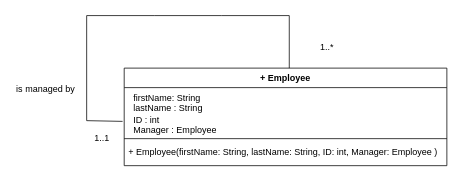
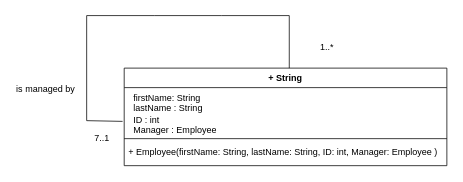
  <mxCell id="0" />
  <mxCell id="1" parent="0" />
- <mxCell id="2" value="+ Employee&lt;div&gt;&lt;br&gt;&lt;/div&gt;" style="swimlane;fontStyle=1;align=center;verticalAlign=top;childLayout=stackLayout;horizontal=1;startSize=26;horizontalStack=0;resizeParent=1;resizeParentMax=0;resizeLast=0;collapsible=1;marginBottom=0;whiteSpace=wrap;html=1;" parent="1" vertex="1"><mxGeometry x="165" y="90" width="430" height="130" as="geometry" /></mxCell>
+ <mxCell id="2" value="+ String&lt;div&gt;&lt;br&gt;&lt;/div&gt;" style="swimlane;fontStyle=1;align=center;verticalAlign=top;childLayout=stackLayout;horizontal=1;startSize=26;horizontalStack=0;resizeParent=1;resizeParentMax=0;resizeLast=0;collapsible=1;marginBottom=0;whiteSpace=wrap;html=1;" parent="1" vertex="1"><mxGeometry x="165" y="90" width="430" height="130" as="geometry" /></mxCell>
  <mxCell id="3" value="&amp;nbsp; firstName: String&lt;div&gt;&amp;nbsp; lastName : String&lt;/div&gt;&lt;div&gt;&amp;nbsp; ID : int&lt;br&gt;&lt;/div&gt;&lt;div&gt;&amp;nbsp; Manager : Employee&lt;/div&gt;&lt;div&gt;&lt;br&gt;&lt;/div&gt;" style="text;strokeColor=none;fillColor=none;align=left;verticalAlign=top;spacingLeft=4;spacingRight=4;overflow=hidden;rotatable=0;points=[[0,0.5],[1,0.5]];portConstraint=eastwest;whiteSpace=wrap;html=1;" parent="2" vertex="1"><mxGeometry y="26" width="430" height="64" as="geometry" /></mxCell>
  <mxCell id="4" value="" style="line;strokeWidth=1;fillColor=none;align=left;verticalAlign=middle;spacingTop=-1;spacingLeft=3;spacingRight=3;rotatable=0;labelPosition=right;points=[];portConstraint=eastwest;strokeColor=inherit;" parent="2" vertex="1"><mxGeometry y="90" width="430" height="8" as="geometry" /></mxCell>
  <mxCell id="5" value="&lt;div&gt;+ Employee(firstName: String, lastName: String, ID: int, Manager: Employee )&lt;/div&gt;&lt;div&gt;&lt;br&gt;&lt;/div&gt;" style="text;strokeColor=none;fillColor=none;align=left;verticalAlign=top;spacingLeft=4;spacingRight=4;overflow=hidden;rotatable=0;points=[[0,0.5],[1,0.5]];portConstraint=eastwest;whiteSpace=wrap;html=1;" parent="2" vertex="1"><mxGeometry y="98" width="430" height="32" as="geometry" /></mxCell>
  <mxCell id="6" value="" style="endArrow=none;html=1;rounded=0;exitX=-0.005;exitY=0.703;exitDx=0;exitDy=0;exitPerimeter=0;" parent="1" source="3" edge="1"><mxGeometry width="50" height="50" relative="1" as="geometry"><mxPoint x="135" y="240" as="sourcePoint" /><mxPoint x="115" y="20" as="targetPoint" /><Array as="points"><mxPoint x="115" y="160" /></Array></mxGeometry></mxCell>
  <mxCell id="7" value="" style="endArrow=none;html=1;rounded=0;" parent="1" edge="1"><mxGeometry width="50" height="50" relative="1" as="geometry"><mxPoint x="115" y="20" as="sourcePoint" /><mxPoint x="385" y="90" as="targetPoint" /><Array as="points"><mxPoint x="205" y="20" /><mxPoint x="295" y="20" /><mxPoint x="385" y="20" /></Array></mxGeometry></mxCell>
  <mxCell id="8" value="is managed by" style="text;align=center;fontStyle=0;verticalAlign=middle;spacingLeft=3;spacingRight=3;strokeColor=none;rotatable=0;points=[[0,0.5],[1,0.5]];portConstraint=eastwest;html=1;" parent="1" vertex="1"><mxGeometry x="20" y="105" width="80" height="26" as="geometry" /></mxCell>
- <mxCell id="9" value="1..1" style="text;align=center;fontStyle=0;verticalAlign=middle;spacingLeft=3;spacingRight=3;strokeColor=none;rotatable=0;points=[[0,0.5],[1,0.5]];portConstraint=eastwest;html=1;" parent="1" vertex="1"><mxGeometry x="95" y="170" width="80" height="26" as="geometry" /></mxCell>
+ <mxCell id="9" value="7..1" style="text;align=center;fontStyle=0;verticalAlign=middle;spacingLeft=3;spacingRight=3;strokeColor=none;rotatable=0;points=[[0,0.5],[1,0.5]];portConstraint=eastwest;html=1;" parent="1" vertex="1"><mxGeometry x="95" y="170" width="80" height="26" as="geometry" /></mxCell>
  <mxCell id="10" value="1..*" style="text;align=center;fontStyle=0;verticalAlign=middle;spacingLeft=3;spacingRight=3;strokeColor=none;rotatable=0;points=[[0,0.5],[1,0.5]];portConstraint=eastwest;html=1;" parent="1" vertex="1"><mxGeometry x="395" y="50" width="80" height="26" as="geometry" /></mxCell>
